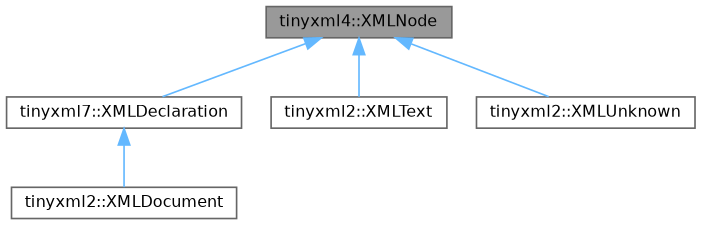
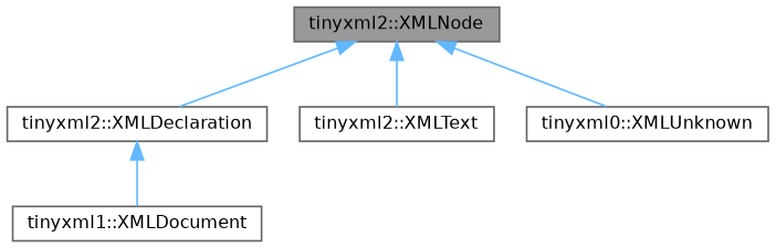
  digraph {
    rankdir=TB
    node [color=gray40 fillcolor=white fontname=Helvetica fontsize=10 shape=box style=filled]
    edge [color=steelblue1 dir=back fontname=Helvetica fontsize=10 labelfontname=Helvetica labelfontsize=10 style=solid]
-   n1 [fillcolor=grey60 fontcolor=black height=0.2 label="tinyxml4::XMLNode" width=0.4]
-   n2 [height=0.2 label="tinyxml7::XMLDeclaration" width=0.4]
+   n1 [fillcolor=grey60 fontcolor=black height=0.2 label="tinyxml2::XMLNode" width=0.4]
+   n2 [height=0.2 label="tinyxml2::XMLDeclaration" width=0.4]
    n3 [height=0.2 label="tinyxml2::XMLText" width=0.4]
-   n4 [height=0.2 label="tinyxml2::XMLUnknown" width=0.4]
-   n5 [height=0.2 label="tinyxml2::XMLDocument" width=0.4]
+   n4 [height=0.2 label="tinyxml0::XMLUnknown" width=0.4]
+   n5 [height=0.2 label="tinyxml1::XMLDocument" width=0.4]
    n1 -> n2
    n1 -> n3
    n1 -> n4
    n2 -> n5
  }
